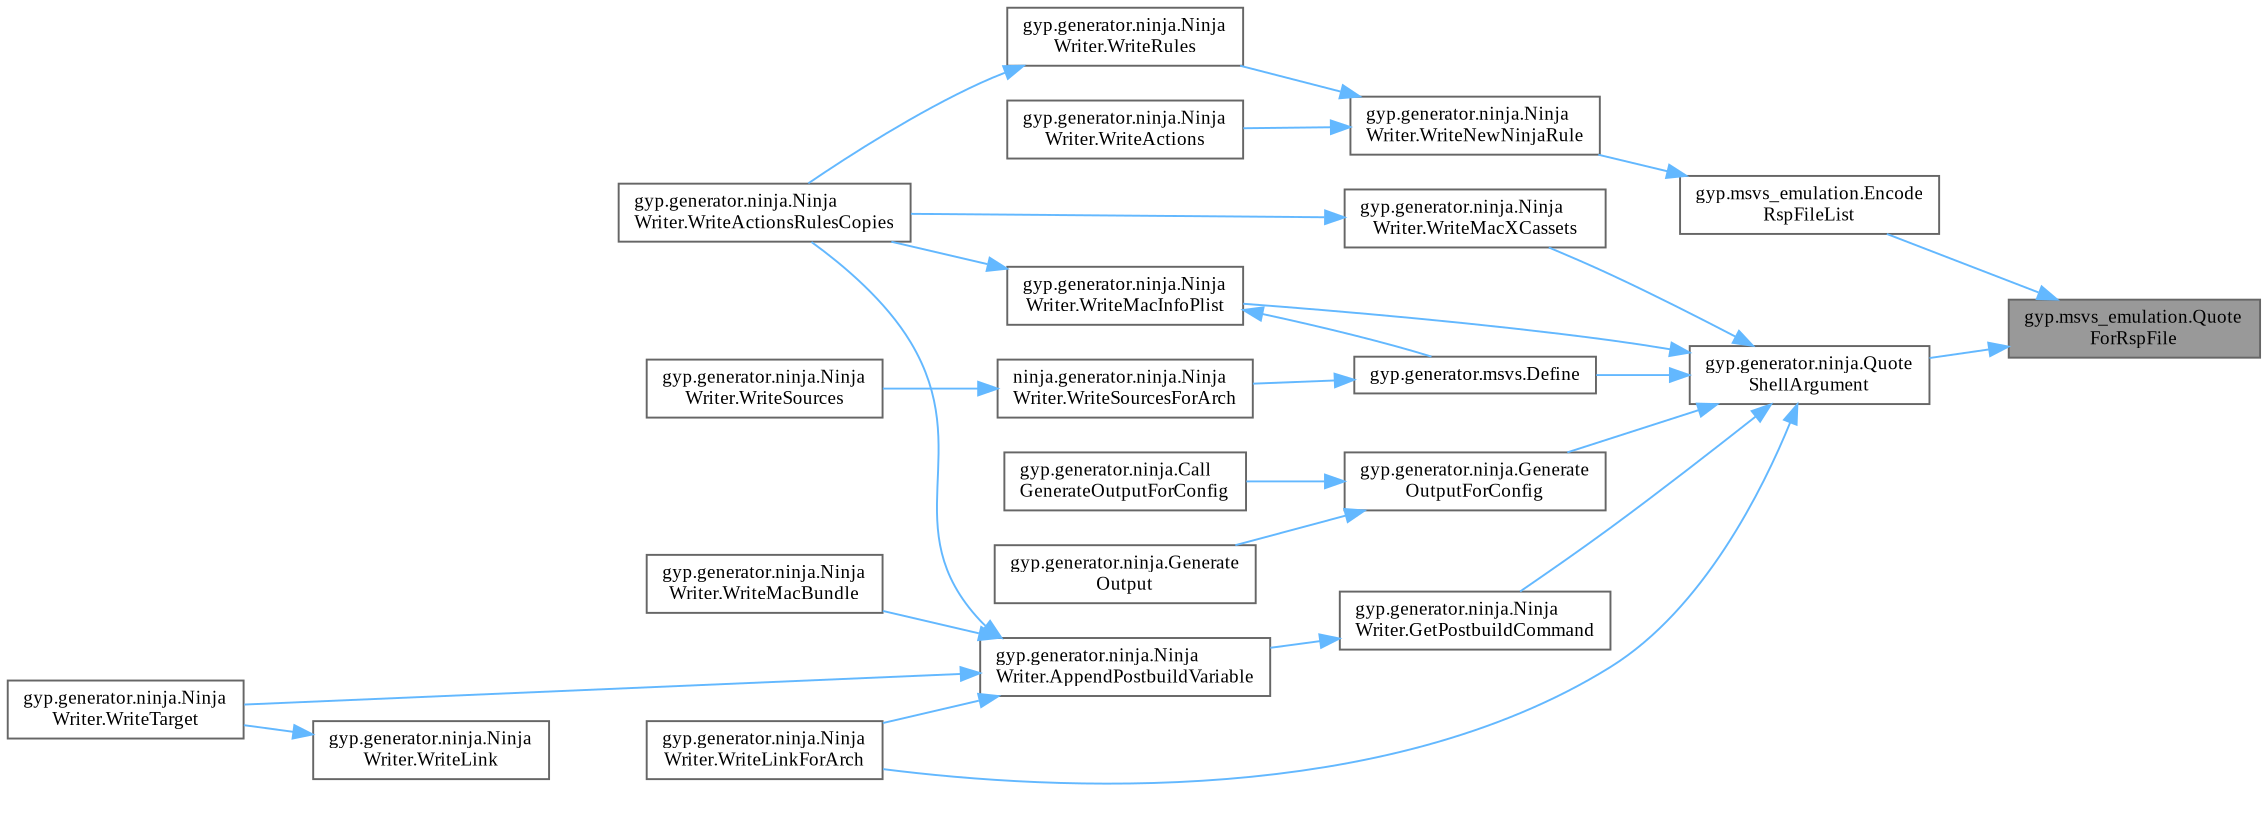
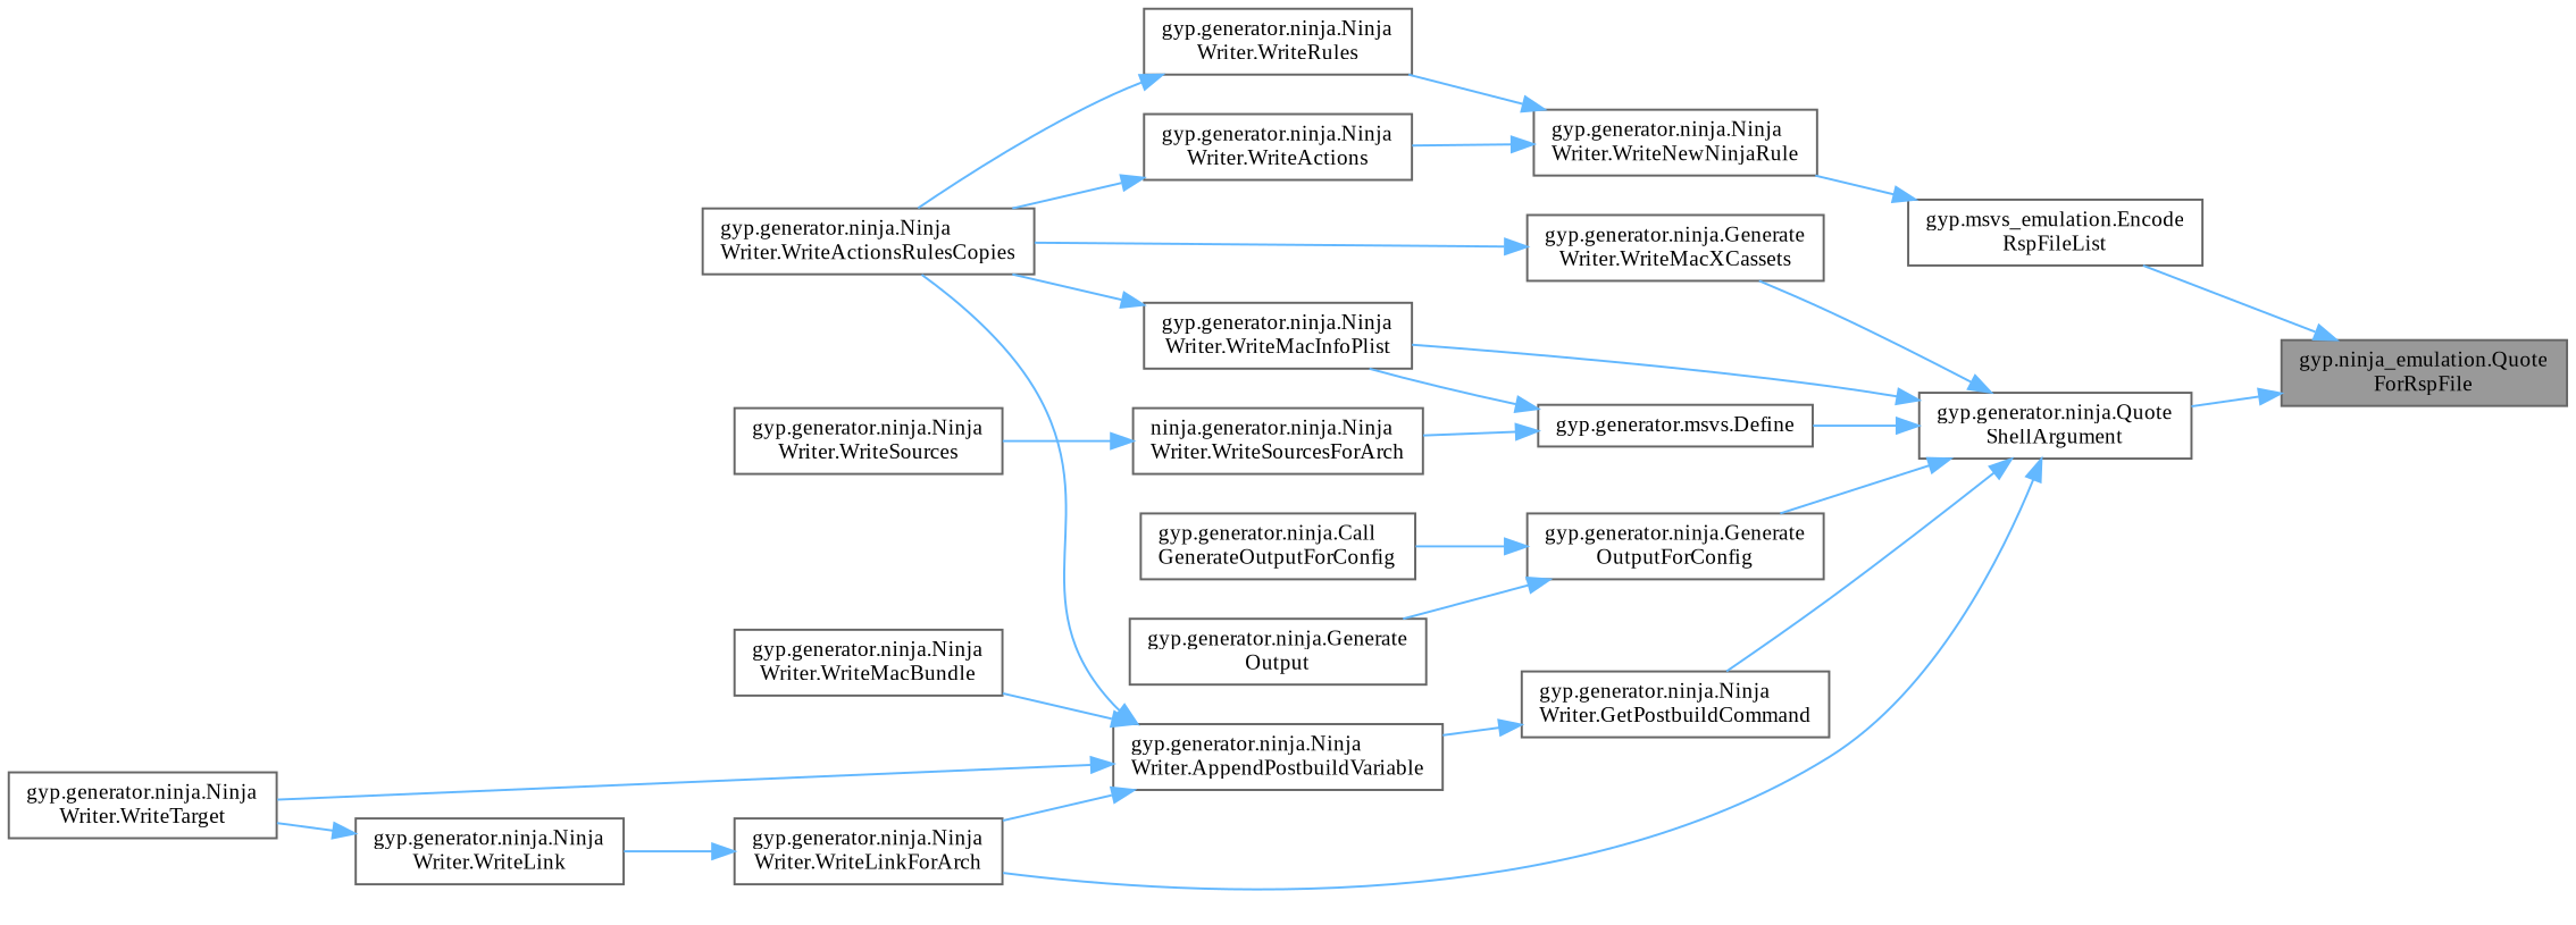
  digraph {
    fontname="Liberation Serif"
    rankdir=RL
    node [color=grey40 fillcolor=white fontname="Liberation Serif" fontsize=10 shape=box style=filled]
    edge [color=steelblue1 dir=back fontname="Liberation Serif" fontsize=10 labelfontname=Helvetica labelfontsize=10 style=solid]
-   n1 [color=gray40 fillcolor=grey60 fontcolor=black height=0.2 label="gyp.msvs_emulation.Quote\lForRspFile" width=0.4]
+   n1 [color=gray40 fillcolor=grey60 fontcolor=black height=0.2 label="gyp.ninja_emulation.Quote\lForRspFile" width=0.4]
    n2 [height=0.2 label="gyp.msvs_emulation.Encode\lRspFileList" width=0.4]
    n3 [height=0.2 label="gyp.generator.ninja.Quote\lShellArgument" width=0.4]
    n4 [height=0.2 label="gyp.generator.ninja.Ninja\lWriter.WriteNewNinjaRule" width=0.4]
    n5 [height=0.2 label="gyp.generator.msvs.Define" width=0.4]
    n6 [height=0.2 label="gyp.generator.ninja.Ninja\lWriter.WriteMacInfoPlist" width=0.4]
    n7 [height=0.2 label="gyp.generator.ninja.Generate\lOutputForConfig" width=0.4]
    n8 [height=0.2 label="gyp.generator.ninja.Ninja\lWriter.GetPostbuildCommand" width=0.4]
    n9 [height=0.2 label="gyp.generator.ninja.Ninja\lWriter.WriteLinkForArch" width=0.4]
-   n10 [height=0.2 label="gyp.generator.ninja.Ninja\lWriter.WriteMacXCassets" width=0.4]
+   n10 [height=0.2 label="gyp.generator.ninja.Generate\lWriter.WriteMacXCassets" width=0.4]
    n11 [height=0.2 label="gyp.generator.ninja.Ninja\lWriter.WriteActions" width=0.4]
    n12 [height=0.2 label="gyp.generator.ninja.Ninja\lWriter.WriteRules" width=0.4]
    n13 [height=0.2 label="gyp.generator.ninja.Ninja\lWriter.WriteActionsRulesCopies" width=0.4]
    n14 [height=0.2 label="ninja.generator.ninja.Ninja\lWriter.WriteSourcesForArch" width=0.4]
    n15 [height=0.2 label="gyp.generator.ninja.Call\lGenerateOutputForConfig" width=0.4]
    n16 [height=0.2 label="gyp.generator.ninja.Generate\lOutput" width=0.4]
    n17 [height=0.2 label="gyp.generator.ninja.Ninja\lWriter.AppendPostbuildVariable" width=0.4]
    n18 [height=0.2 label="gyp.generator.ninja.Ninja\lWriter.WriteLink" width=0.4]
    n19 [height=0.2 label="gyp.generator.ninja.Ninja\lWriter.WriteSources" width=0.4]
    n20 [height=0.2 label="gyp.generator.ninja.Ninja\lWriter.WriteTarget" width=0.4]
    n21 [height=0.2 label="gyp.generator.ninja.Ninja\lWriter.WriteMacBundle" width=0.4]
    n1 -> n2
    n1 -> n3
    n2 -> n4
    n3 -> n5
    n3 -> n6
    n3 -> n7
    n3 -> n8
    n3 -> n9
    n3 -> n10
    n4 -> n11
    n4 -> n12
-   n6 -> n5
+   n5 -> n6
    n5 -> n14
    n6 -> n13
    n7 -> n15
    n7 -> n16
    n8 -> n17
+   n9 -> n18
    n10 -> n13
+   n11 -> n13
    n12 -> n13
    n14 -> n19
    n17 -> n9
    n17 -> n13
    n17 -> n20
    n17 -> n21
    n18 -> n20
  }
